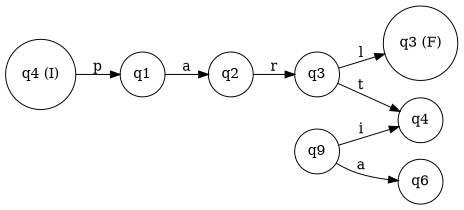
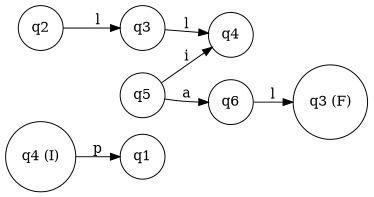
  digraph {
    rankdir=LR
    node [shape=circle]
    n1 [label="q4 (I)"]
    n2 [label=q1]
    n3 [label=q2]
    n4 [label=q3]
    n5 [label=q4]
-   n6 [label=q9]
+   n6 [label=q5]
    n7 [label=q6]
    n8 [label="q3 (F)"]
    n1 -> n2 [label=p]
-   n2 -> n3 [label=a]
-   n3 -> n4 [label=r]
-   n4 -> n5 [label=t]
+   n3 -> n4 [label=l]
+   n4 -> n5 [label=l]
    n6 -> n5 [label=i]
    n6 -> n7 [label=a]
-   n4 -> n8 [label=l]
+   n7 -> n8 [label=l]
  }
